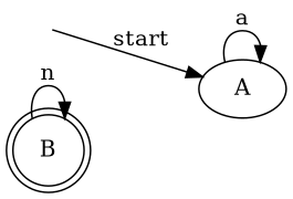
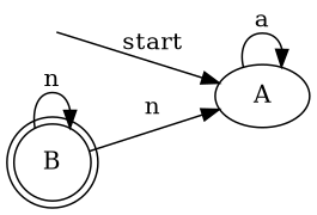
  digraph {
    rankdir=LR
    __start [shape=point style=invis]
    A
    B [shape=doublecircle]
    __start -> A [label=start]
    A -> A [label=a]
+   B -> A [label=n]
    B -> B [label=n]
  }
